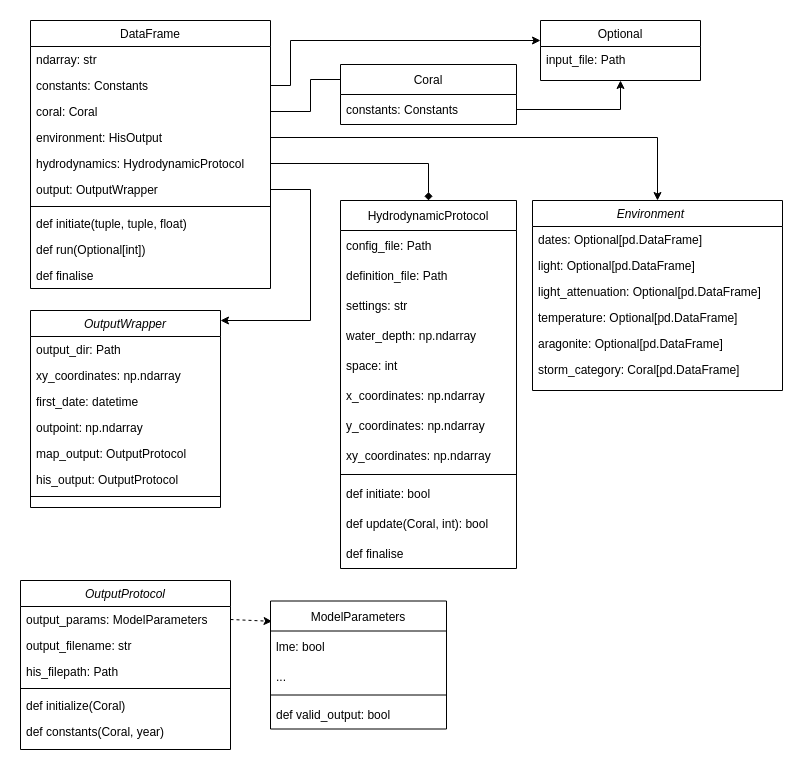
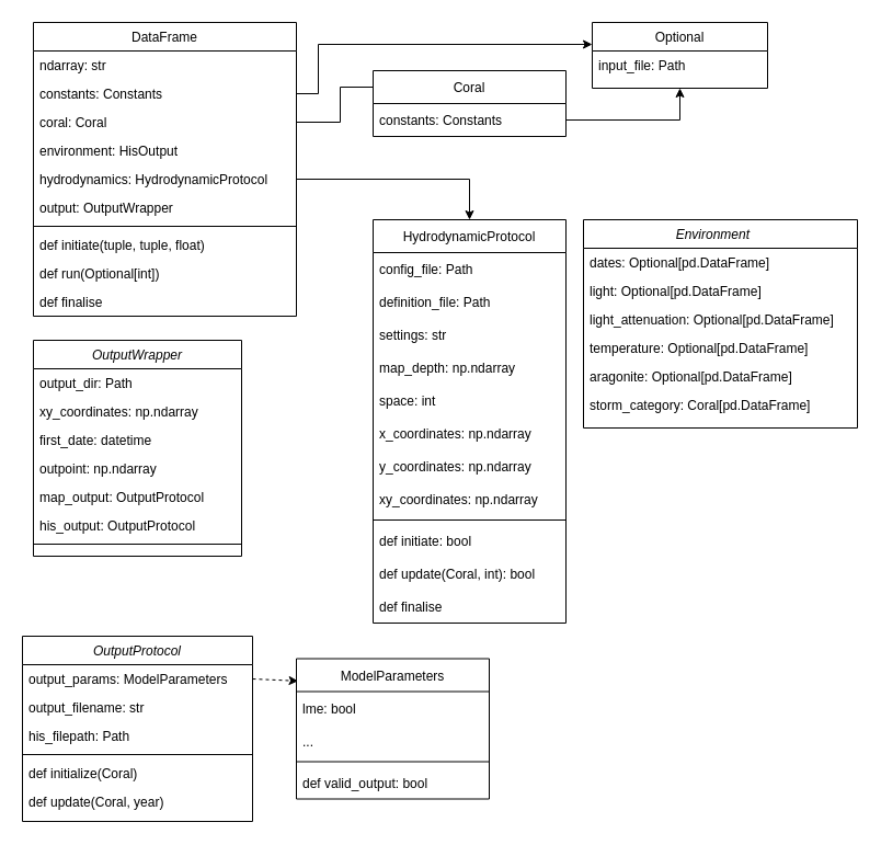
  <mxCell id="0" />
  <mxCell id="1" parent="0" />
  <mxCell id="2" value="Environment    " style="swimlane;fontStyle=2;align=center;verticalAlign=top;childLayout=stackLayout;horizontal=1;startSize=26;horizontalStack=0;resizeParent=1;resizeLast=0;collapsible=1;marginBottom=0;rounded=0;shadow=0;strokeWidth=1;" parent="1" vertex="1"><mxGeometry x="532" y="200" width="250" height="190" as="geometry"><mxRectangle x="230" y="140" width="160" height="26" as="alternateBounds" /></mxGeometry></mxCell>
  <mxCell id="3" value="dates: Optional[pd.DataFrame]" style="text;align=left;verticalAlign=top;spacingLeft=4;spacingRight=4;overflow=hidden;rotatable=0;points=[[0,0.5],[1,0.5]];portConstraint=eastwest;" parent="2" vertex="1"><mxGeometry y="26" width="250" height="26" as="geometry" /></mxCell>
  <mxCell id="4" value="light: Optional[pd.DataFrame]" style="text;align=left;verticalAlign=top;spacingLeft=4;spacingRight=4;overflow=hidden;rotatable=0;points=[[0,0.5],[1,0.5]];portConstraint=eastwest;rounded=0;shadow=0;html=0;" parent="2" vertex="1"><mxGeometry y="52" width="250" height="26" as="geometry" /></mxCell>
  <mxCell id="5" value="light_attenuation: Optional[pd.DataFrame]" style="text;align=left;verticalAlign=top;spacingLeft=4;spacingRight=4;overflow=hidden;rotatable=0;points=[[0,0.5],[1,0.5]];portConstraint=eastwest;rounded=0;shadow=0;html=0;" parent="2" vertex="1"><mxGeometry y="78" width="250" height="26" as="geometry" /></mxCell>
  <mxCell id="6" value="temperature: Optional[pd.DataFrame]" style="text;align=left;verticalAlign=top;spacingLeft=4;spacingRight=4;overflow=hidden;rotatable=0;points=[[0,0.5],[1,0.5]];portConstraint=eastwest;" parent="2" vertex="1"><mxGeometry y="104" width="250" height="26" as="geometry" /></mxCell>
  <mxCell id="7" value="aragonite: Optional[pd.DataFrame]" style="text;align=left;verticalAlign=top;spacingLeft=4;spacingRight=4;overflow=hidden;rotatable=0;points=[[0,0.5],[1,0.5]];portConstraint=eastwest;" parent="2" vertex="1"><mxGeometry y="130" width="250" height="26" as="geometry" /></mxCell>
  <mxCell id="8" value="storm_category: Coral[pd.DataFrame]" style="text;align=left;verticalAlign=top;spacingLeft=4;spacingRight=4;overflow=hidden;rotatable=0;points=[[0,0.5],[1,0.5]];portConstraint=eastwest;" parent="2" vertex="1"><mxGeometry y="156" width="250" height="26" as="geometry" /></mxCell>
  <mxCell id="9" value="Optional" style="swimlane;fontStyle=0;align=center;verticalAlign=top;childLayout=stackLayout;horizontal=1;startSize=26;horizontalStack=0;resizeParent=1;resizeLast=0;collapsible=1;marginBottom=0;rounded=0;shadow=0;strokeWidth=1;" parent="1" vertex="1"><mxGeometry x="540" y="20" width="160" height="60" as="geometry"><mxRectangle x="130" y="380" width="160" height="26" as="alternateBounds" /></mxGeometry></mxCell>
  <mxCell id="10" value="input_file: Path" style="text;align=left;verticalAlign=top;spacingLeft=4;spacingRight=4;overflow=hidden;rotatable=0;points=[[0,0.5],[1,0.5]];portConstraint=eastwest;" parent="9" vertex="1"><mxGeometry y="26" width="160" height="26" as="geometry" /></mxCell>
  <mxCell id="11" value="DataFrame" style="swimlane;fontStyle=0;align=center;verticalAlign=top;childLayout=stackLayout;horizontal=1;startSize=26;horizontalStack=0;resizeParent=1;resizeLast=0;collapsible=1;marginBottom=0;rounded=0;shadow=0;strokeWidth=1;" parent="1" vertex="1"><mxGeometry x="30" y="20" width="240" height="268" as="geometry"><mxRectangle x="550" y="140" width="160" height="26" as="alternateBounds" /></mxGeometry></mxCell>
  <mxCell id="12" value="ndarray: str" style="text;align=left;verticalAlign=top;spacingLeft=4;spacingRight=4;overflow=hidden;rotatable=0;points=[[0,0.5],[1,0.5]];portConstraint=eastwest;rounded=0;shadow=0;html=0;" parent="11" vertex="1"><mxGeometry y="26" width="240" height="26" as="geometry" /></mxCell>
  <mxCell id="13" value="constants: Constants" style="text;align=left;verticalAlign=top;spacingLeft=4;spacingRight=4;overflow=hidden;rotatable=0;points=[[0,0.5],[1,0.5]];portConstraint=eastwest;rounded=0;shadow=0;html=0;" parent="11" vertex="1"><mxGeometry y="52" width="240" height="26" as="geometry" /></mxCell>
  <mxCell id="14" value="coral: Coral" style="text;align=left;verticalAlign=top;spacingLeft=4;spacingRight=4;overflow=hidden;rotatable=0;points=[[0,0.5],[1,0.5]];portConstraint=eastwest;rounded=0;shadow=0;html=0;" parent="11" vertex="1"><mxGeometry y="78" width="240" height="26" as="geometry" /></mxCell>
  <mxCell id="15" value="environment: HisOutput" style="text;align=left;verticalAlign=top;spacingLeft=4;spacingRight=4;overflow=hidden;rotatable=0;points=[[0,0.5],[1,0.5]];portConstraint=eastwest;" parent="11" vertex="1"><mxGeometry y="104" width="240" height="26" as="geometry" /></mxCell>
  <mxCell id="16" value="hydrodynamics: HydrodynamicProtocol" style="text;align=left;verticalAlign=top;spacingLeft=4;spacingRight=4;overflow=hidden;rotatable=0;points=[[0,0.5],[1,0.5]];portConstraint=eastwest;rounded=0;shadow=0;html=0;" parent="11" vertex="1"><mxGeometry y="130" width="240" height="26" as="geometry" /></mxCell>
  <mxCell id="17" value="output: OutputWrapper" style="text;align=left;verticalAlign=top;spacingLeft=4;spacingRight=4;overflow=hidden;rotatable=0;points=[[0,0.5],[1,0.5]];portConstraint=eastwest;rounded=0;shadow=0;html=0;" parent="11" vertex="1"><mxGeometry y="156" width="240" height="26" as="geometry" /></mxCell>
  <mxCell id="18" value="" style="line;html=1;strokeWidth=1;align=left;verticalAlign=middle;spacingTop=-1;spacingLeft=3;spacingRight=3;rotatable=0;labelPosition=right;points=[];portConstraint=eastwest;" parent="11" vertex="1"><mxGeometry y="182" width="240" height="8" as="geometry" /></mxCell>
  <mxCell id="19" value="def initiate(tuple, tuple, float)" style="text;align=left;verticalAlign=top;spacingLeft=4;spacingRight=4;overflow=hidden;rotatable=0;points=[[0,0.5],[1,0.5]];portConstraint=eastwest;rounded=0;shadow=0;html=0;" parent="11" vertex="1"><mxGeometry y="190" width="240" height="26" as="geometry" /></mxCell>
  <mxCell id="20" value="def run(Optional[int])" style="text;align=left;verticalAlign=top;spacingLeft=4;spacingRight=4;overflow=hidden;rotatable=0;points=[[0,0.5],[1,0.5]];portConstraint=eastwest;rounded=0;shadow=0;html=0;" parent="11" vertex="1"><mxGeometry y="216" width="240" height="26" as="geometry" /></mxCell>
  <mxCell id="21" value="def finalise" style="text;align=left;verticalAlign=top;spacingLeft=4;spacingRight=4;overflow=hidden;rotatable=0;points=[[0,0.5],[1,0.5]];portConstraint=eastwest;rounded=0;shadow=0;html=0;" parent="11" vertex="1"><mxGeometry y="242" width="240" height="26" as="geometry" /></mxCell>
  <mxCell id="22" style="edgeStyle=orthogonalEdgeStyle;rounded=0;orthogonalLoop=1;jettySize=auto;html=1;exitX=1;exitY=0.5;exitDx=0;exitDy=0;" parent="1" source="13" target="9" edge="1"><mxGeometry relative="1" as="geometry"><Array as="points"><mxPoint x="290" y="85" /><mxPoint x="290" y="40" /></Array></mxGeometry></mxCell>
  <mxCell id="23" value="OutputWrapper" style="swimlane;fontStyle=2;align=center;verticalAlign=top;childLayout=stackLayout;horizontal=1;startSize=26;horizontalStack=0;resizeParent=1;resizeLast=0;collapsible=1;marginBottom=0;rounded=0;shadow=0;strokeWidth=1;" parent="1" vertex="1"><mxGeometry x="30" y="310" width="190" height="197" as="geometry"><mxRectangle x="230" y="140" width="160" height="26" as="alternateBounds" /></mxGeometry></mxCell>
  <mxCell id="24" value="output_dir: Path" style="text;align=left;verticalAlign=top;spacingLeft=4;spacingRight=4;overflow=hidden;rotatable=0;points=[[0,0.5],[1,0.5]];portConstraint=eastwest;" parent="23" vertex="1"><mxGeometry y="26" width="190" height="26" as="geometry" /></mxCell>
  <mxCell id="25" value="xy_coordinates: np.ndarray" style="text;align=left;verticalAlign=top;spacingLeft=4;spacingRight=4;overflow=hidden;rotatable=0;points=[[0,0.5],[1,0.5]];portConstraint=eastwest;rounded=0;shadow=0;html=0;" parent="23" vertex="1"><mxGeometry y="52" width="190" height="26" as="geometry" /></mxCell>
  <mxCell id="26" value="first_date: datetime" style="text;align=left;verticalAlign=top;spacingLeft=4;spacingRight=4;overflow=hidden;rotatable=0;points=[[0,0.5],[1,0.5]];portConstraint=eastwest;rounded=0;shadow=0;html=0;" parent="23" vertex="1"><mxGeometry y="78" width="190" height="26" as="geometry" /></mxCell>
  <mxCell id="27" value="outpoint: np.ndarray" style="text;align=left;verticalAlign=top;spacingLeft=4;spacingRight=4;overflow=hidden;rotatable=0;points=[[0,0.5],[1,0.5]];portConstraint=eastwest;" parent="23" vertex="1"><mxGeometry y="104" width="190" height="26" as="geometry" /></mxCell>
  <mxCell id="28" value="map_output: OutputProtocol" style="text;align=left;verticalAlign=top;spacingLeft=4;spacingRight=4;overflow=hidden;rotatable=0;points=[[0,0.5],[1,0.5]];portConstraint=eastwest;" parent="23" vertex="1"><mxGeometry y="130" width="190" height="26" as="geometry" /></mxCell>
  <mxCell id="29" value="his_output: OutputProtocol" style="text;align=left;verticalAlign=top;spacingLeft=4;spacingRight=4;overflow=hidden;rotatable=0;points=[[0,0.5],[1,0.5]];portConstraint=eastwest;" parent="23" vertex="1"><mxGeometry y="156" width="190" height="26" as="geometry" /></mxCell>
  <mxCell id="30" value="" style="line;html=1;strokeWidth=1;align=left;verticalAlign=middle;spacingTop=-1;spacingLeft=3;spacingRight=3;rotatable=0;labelPosition=right;points=[];portConstraint=eastwest;" parent="23" vertex="1"><mxGeometry y="182" width="190" height="8" as="geometry" /></mxCell>
  <mxCell id="31" value="OutputProtocol" style="swimlane;fontStyle=2;align=center;verticalAlign=top;childLayout=stackLayout;horizontal=1;startSize=26;horizontalStack=0;resizeParent=1;resizeLast=0;collapsible=1;marginBottom=0;rounded=0;shadow=0;strokeWidth=1;" parent="1" vertex="1"><mxGeometry x="20" y="580" width="210" height="169" as="geometry"><mxRectangle x="230" y="140" width="160" height="26" as="alternateBounds" /></mxGeometry></mxCell>
  <mxCell id="32" value="output_params: ModelParameters" style="text;align=left;verticalAlign=top;spacingLeft=4;spacingRight=4;overflow=hidden;rotatable=0;points=[[0,0.5],[1,0.5]];portConstraint=eastwest;" parent="31" vertex="1"><mxGeometry y="26" width="210" height="26" as="geometry" /></mxCell>
  <mxCell id="33" value="output_filename: str" style="text;align=left;verticalAlign=top;spacingLeft=4;spacingRight=4;overflow=hidden;rotatable=0;points=[[0,0.5],[1,0.5]];portConstraint=eastwest;rounded=0;shadow=0;html=0;" parent="31" vertex="1"><mxGeometry y="52" width="210" height="26" as="geometry" /></mxCell>
  <mxCell id="34" value="his_filepath: Path" style="text;align=left;verticalAlign=top;spacingLeft=4;spacingRight=4;overflow=hidden;rotatable=0;points=[[0,0.5],[1,0.5]];portConstraint=eastwest;rounded=0;shadow=0;html=0;" parent="31" vertex="1"><mxGeometry y="78" width="210" height="26" as="geometry" /></mxCell>
  <mxCell id="35" value="" style="line;html=1;strokeWidth=1;align=left;verticalAlign=middle;spacingTop=-1;spacingLeft=3;spacingRight=3;rotatable=0;labelPosition=right;points=[];portConstraint=eastwest;" parent="31" vertex="1"><mxGeometry y="104" width="210" height="8" as="geometry" /></mxCell>
  <mxCell id="36" value="def initialize(Coral)" style="text;align=left;verticalAlign=top;spacingLeft=4;spacingRight=4;overflow=hidden;rotatable=0;points=[[0,0.5],[1,0.5]];portConstraint=eastwest;" parent="31" vertex="1"><mxGeometry y="112" width="210" height="26" as="geometry" /></mxCell>
- <mxCell id="37" value="def constants(Coral, year)" style="text;align=left;verticalAlign=top;spacingLeft=4;spacingRight=4;overflow=hidden;rotatable=0;points=[[0,0.5],[1,0.5]];portConstraint=eastwest;" parent="31" vertex="1"><mxGeometry y="138" width="210" height="26" as="geometry" /></mxCell>
- <mxCell id="38" style="edgeStyle=orthogonalEdgeStyle;rounded=0;orthogonalLoop=1;jettySize=auto;html=1;exitX=1;exitY=0.5;exitDx=0;exitDy=0;" parent="1" source="17" target="23" edge="1"><mxGeometry relative="1" as="geometry"><mxPoint x="330" y="147" as="sourcePoint" /><mxPoint x="350" y="230" as="targetPoint" /><Array as="points"><mxPoint x="310" y="189" /><mxPoint x="310" y="320" /><mxPoint x="125" y="320" /></Array></mxGeometry></mxCell>
+ <mxCell id="37" value="def update(Coral, year)" style="text;align=left;verticalAlign=top;spacingLeft=4;spacingRight=4;overflow=hidden;rotatable=0;points=[[0,0.5],[1,0.5]];portConstraint=eastwest;" parent="31" vertex="1"><mxGeometry y="138" width="210" height="26" as="geometry" /></mxCell>
  <mxCell id="39" value="ModelParameters" style="swimlane;fontStyle=0;childLayout=stackLayout;horizontal=1;startSize=30;horizontalStack=0;resizeParent=1;resizeParentMax=0;resizeLast=0;collapsible=1;marginBottom=0;" parent="1" vertex="1"><mxGeometry x="270" y="600.5" width="176" height="128" as="geometry" /></mxCell>
  <mxCell id="40" value="lme: bool" style="text;strokeColor=none;fillColor=none;align=left;verticalAlign=middle;spacingLeft=4;spacingRight=4;overflow=hidden;points=[[0,0.5],[1,0.5]];portConstraint=eastwest;rotatable=0;" parent="39" vertex="1"><mxGeometry y="30" width="176" height="30" as="geometry" /></mxCell>
  <mxCell id="41" value="..." style="text;strokeColor=none;fillColor=none;align=left;verticalAlign=middle;spacingLeft=4;spacingRight=4;overflow=hidden;points=[[0,0.5],[1,0.5]];portConstraint=eastwest;rotatable=0;" parent="39" vertex="1"><mxGeometry y="60" width="176" height="30" as="geometry" /></mxCell>
  <mxCell id="42" value="" style="line;html=1;strokeWidth=1;align=left;verticalAlign=middle;spacingTop=-1;spacingLeft=3;spacingRight=3;rotatable=0;labelPosition=right;points=[];portConstraint=eastwest;" parent="39" vertex="1"><mxGeometry y="90" width="176" height="8" as="geometry" /></mxCell>
  <mxCell id="43" value="def valid_output: bool" style="text;strokeColor=none;fillColor=none;align=left;verticalAlign=middle;spacingLeft=4;spacingRight=4;overflow=hidden;points=[[0,0.5],[1,0.5]];portConstraint=eastwest;rotatable=0;" parent="39" vertex="1"><mxGeometry y="98" width="176" height="30" as="geometry" /></mxCell>
  <mxCell id="44" value="HydrodynamicProtocol" style="swimlane;fontStyle=0;childLayout=stackLayout;horizontal=1;startSize=30;horizontalStack=0;resizeParent=1;resizeParentMax=0;resizeLast=0;collapsible=1;marginBottom=0;" parent="1" vertex="1"><mxGeometry x="340" y="200" width="176" height="368" as="geometry" /></mxCell>
  <mxCell id="45" value="config_file: Path" style="text;strokeColor=none;fillColor=none;align=left;verticalAlign=middle;spacingLeft=4;spacingRight=4;overflow=hidden;points=[[0,0.5],[1,0.5]];portConstraint=eastwest;rotatable=0;" parent="44" vertex="1"><mxGeometry y="30" width="176" height="30" as="geometry" /></mxCell>
  <mxCell id="46" value="definition_file: Path" style="text;strokeColor=none;fillColor=none;align=left;verticalAlign=middle;spacingLeft=4;spacingRight=4;overflow=hidden;points=[[0,0.5],[1,0.5]];portConstraint=eastwest;rotatable=0;" parent="44" vertex="1"><mxGeometry y="60" width="176" height="30" as="geometry" /></mxCell>
  <mxCell id="47" value="settings: str" style="text;strokeColor=none;fillColor=none;align=left;verticalAlign=middle;spacingLeft=4;spacingRight=4;overflow=hidden;points=[[0,0.5],[1,0.5]];portConstraint=eastwest;rotatable=0;" parent="44" vertex="1"><mxGeometry y="90" width="176" height="30" as="geometry" /></mxCell>
- <mxCell id="48" value="water_depth: np.ndarray" style="text;strokeColor=none;fillColor=none;align=left;verticalAlign=middle;spacingLeft=4;spacingRight=4;overflow=hidden;points=[[0,0.5],[1,0.5]];portConstraint=eastwest;rotatable=0;" parent="44" vertex="1"><mxGeometry y="120" width="176" height="30" as="geometry" /></mxCell>
+ <mxCell id="48" value="map_depth: np.ndarray" style="text;strokeColor=none;fillColor=none;align=left;verticalAlign=middle;spacingLeft=4;spacingRight=4;overflow=hidden;points=[[0,0.5],[1,0.5]];portConstraint=eastwest;rotatable=0;" parent="44" vertex="1"><mxGeometry y="120" width="176" height="30" as="geometry" /></mxCell>
  <mxCell id="49" value="space: int" style="text;strokeColor=none;fillColor=none;align=left;verticalAlign=middle;spacingLeft=4;spacingRight=4;overflow=hidden;points=[[0,0.5],[1,0.5]];portConstraint=eastwest;rotatable=0;" parent="44" vertex="1"><mxGeometry y="150" width="176" height="30" as="geometry" /></mxCell>
  <mxCell id="50" value="x_coordinates: np.ndarray" style="text;strokeColor=none;fillColor=none;align=left;verticalAlign=middle;spacingLeft=4;spacingRight=4;overflow=hidden;points=[[0,0.5],[1,0.5]];portConstraint=eastwest;rotatable=0;" parent="44" vertex="1"><mxGeometry y="180" width="176" height="30" as="geometry" /></mxCell>
  <mxCell id="51" value="y_coordinates: np.ndarray" style="text;strokeColor=none;fillColor=none;align=left;verticalAlign=middle;spacingLeft=4;spacingRight=4;overflow=hidden;points=[[0,0.5],[1,0.5]];portConstraint=eastwest;rotatable=0;" parent="44" vertex="1"><mxGeometry y="210" width="176" height="30" as="geometry" /></mxCell>
  <mxCell id="52" value="xy_coordinates: np.ndarray" style="text;strokeColor=none;fillColor=none;align=left;verticalAlign=middle;spacingLeft=4;spacingRight=4;overflow=hidden;points=[[0,0.5],[1,0.5]];portConstraint=eastwest;rotatable=0;" parent="44" vertex="1"><mxGeometry y="240" width="176" height="30" as="geometry" /></mxCell>
  <mxCell id="53" value="" style="line;html=1;strokeWidth=1;align=left;verticalAlign=middle;spacingTop=-1;spacingLeft=3;spacingRight=3;rotatable=0;labelPosition=right;points=[];portConstraint=eastwest;" parent="44" vertex="1"><mxGeometry y="270" width="176" height="8" as="geometry" /></mxCell>
  <mxCell id="54" value="def initiate: bool" style="text;strokeColor=none;fillColor=none;align=left;verticalAlign=middle;spacingLeft=4;spacingRight=4;overflow=hidden;points=[[0,0.5],[1,0.5]];portConstraint=eastwest;rotatable=0;" parent="44" vertex="1"><mxGeometry y="278" width="176" height="30" as="geometry" /></mxCell>
  <mxCell id="55" value="def update(Coral, int): bool" style="text;strokeColor=none;fillColor=none;align=left;verticalAlign=middle;spacingLeft=4;spacingRight=4;overflow=hidden;points=[[0,0.5],[1,0.5]];portConstraint=eastwest;rotatable=0;" parent="44" vertex="1"><mxGeometry y="308" width="176" height="30" as="geometry" /></mxCell>
  <mxCell id="56" value="def finalise" style="text;strokeColor=none;fillColor=none;align=left;verticalAlign=middle;spacingLeft=4;spacingRight=4;overflow=hidden;points=[[0,0.5],[1,0.5]];portConstraint=eastwest;rotatable=0;" parent="44" vertex="1"><mxGeometry y="338" width="176" height="30" as="geometry" /></mxCell>
- <mxCell id="57" style="edgeStyle=orthogonalEdgeStyle;rounded=0;orthogonalLoop=1;jettySize=auto;html=1;exitX=1;exitY=0.5;exitDx=0;exitDy=0;endArrow=diamond;" parent="1" source="16" target="44" edge="1"><mxGeometry relative="1" as="geometry"><Array as="points"><mxPoint x="428" y="163" /></Array><mxPoint x="300" y="173" as="sourcePoint" /><mxPoint x="1060" y="130" as="targetPoint" /></mxGeometry></mxCell>
+ <mxCell id="57" style="edgeStyle=orthogonalEdgeStyle;rounded=0;orthogonalLoop=1;jettySize=auto;html=1;exitX=1;exitY=0.5;exitDx=0;exitDy=0;" parent="1" source="16" target="44" edge="1"><mxGeometry relative="1" as="geometry"><Array as="points"><mxPoint x="428" y="163" /></Array><mxPoint x="300" y="173" as="sourcePoint" /><mxPoint x="1060" y="130" as="targetPoint" /></mxGeometry></mxCell>
  <mxCell id="58" value="Coral" style="swimlane;fontStyle=0;childLayout=stackLayout;horizontal=1;startSize=30;horizontalStack=0;resizeParent=1;resizeParentMax=0;resizeLast=0;collapsible=1;marginBottom=0;" parent="1" vertex="1"><mxGeometry x="340" y="64" width="176" height="60" as="geometry" /></mxCell>
  <mxCell id="59" value="constants: Constants" style="text;strokeColor=none;fillColor=none;align=left;verticalAlign=middle;spacingLeft=4;spacingRight=4;overflow=hidden;points=[[0,0.5],[1,0.5]];portConstraint=eastwest;rotatable=0;" parent="58" vertex="1"><mxGeometry y="30" width="176" height="30" as="geometry" /></mxCell>
  <mxCell id="60" value="" style="endArrow=classic;html=1;rounded=0;exitX=1;exitY=0.5;exitDx=0;exitDy=0;entryX=0.009;entryY=0.159;entryDx=0;entryDy=0;entryPerimeter=0;dashed=1;" edge="1" parent="1" source="32" target="39"><mxGeometry width="50" height="50" relative="1" as="geometry"><mxPoint x="510" y="720" as="sourcePoint" /><mxPoint x="560" y="670" as="targetPoint" /><Array as="points" /></mxGeometry></mxCell>
  <mxCell id="61" value="" style="endArrow=none;html=1;rounded=0;entryX=0;entryY=0.25;entryDx=0;entryDy=0;exitX=1;exitY=0.5;exitDx=0;exitDy=0;" edge="1" parent="1" source="14" target="58"><mxGeometry width="50" height="50" relative="1" as="geometry"><mxPoint x="810" y="440" as="sourcePoint" /><mxPoint x="860" y="390" as="targetPoint" /><Array as="points"><mxPoint x="310" y="111" /><mxPoint x="310" y="79" /></Array></mxGeometry></mxCell>
  <mxCell id="62" value="" style="endArrow=classic;html=1;rounded=0;entryX=0.5;entryY=1;entryDx=0;entryDy=0;" edge="1" parent="1" source="59" target="9"><mxGeometry width="50" height="50" relative="1" as="geometry"><mxPoint x="810" y="450" as="sourcePoint" /><mxPoint x="860" y="400" as="targetPoint" /><Array as="points"><mxPoint x="620" y="109" /></Array></mxGeometry></mxCell>
- <mxCell id="63" style="edgeStyle=orthogonalEdgeStyle;rounded=0;orthogonalLoop=1;jettySize=auto;html=1;exitX=1;exitY=0.5;exitDx=0;exitDy=0;entryX=0.5;entryY=0;entryDx=0;entryDy=0;" edge="1" parent="1" source="15" target="2"><mxGeometry relative="1" as="geometry"><Array as="points"><mxPoint x="657" y="137" /></Array></mxGeometry></mxCell>
